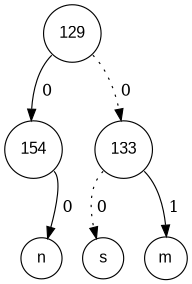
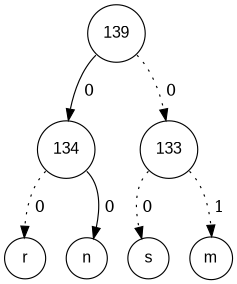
  digraph {
    node [fontname=Arial shape=circle]
    edge [style=dotted tailport=sw]
-   n1 [label=129 width=0.5]
-   n2 [label=154 width=0.5]
+   n1 [label=139 width=0.5]
+   n2 [label=134 width=0.5]
    n3 [label=133 width=0.5]
+   n4 [label=r width=0.5]
    n5 [label=n width=0.5]
    n6 [label=s width=0.5]
    n7 [label=m width=0.5]
    n1 -> n2 [label=" 0" style=solid]
    n1 -> n3 [label=" 0" tailport=se]
+   n2 -> n4 [label=" 0"]
    n2 -> n5 [label=" 0" style=solid tailport=se]
    n3 -> n6 [label=" 0"]
-   n3 -> n7 [label=" 1" style=solid tailport=se]
+   n3 -> n7 [label=" 1" tailport=se]
  }
